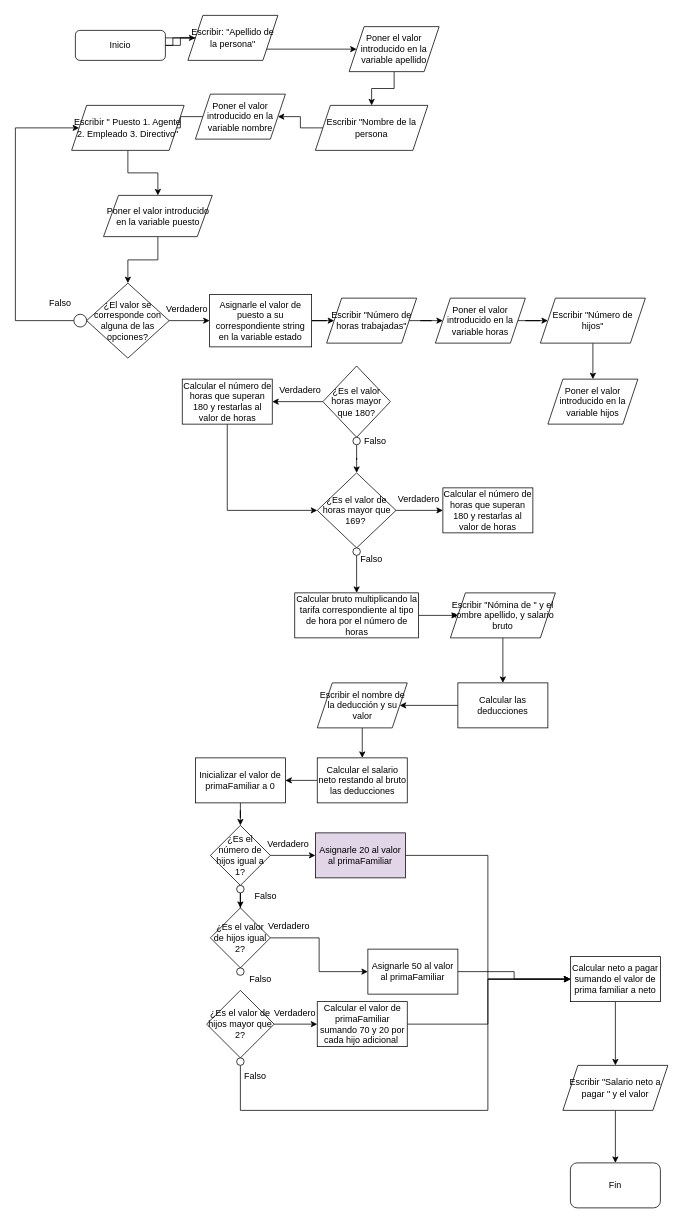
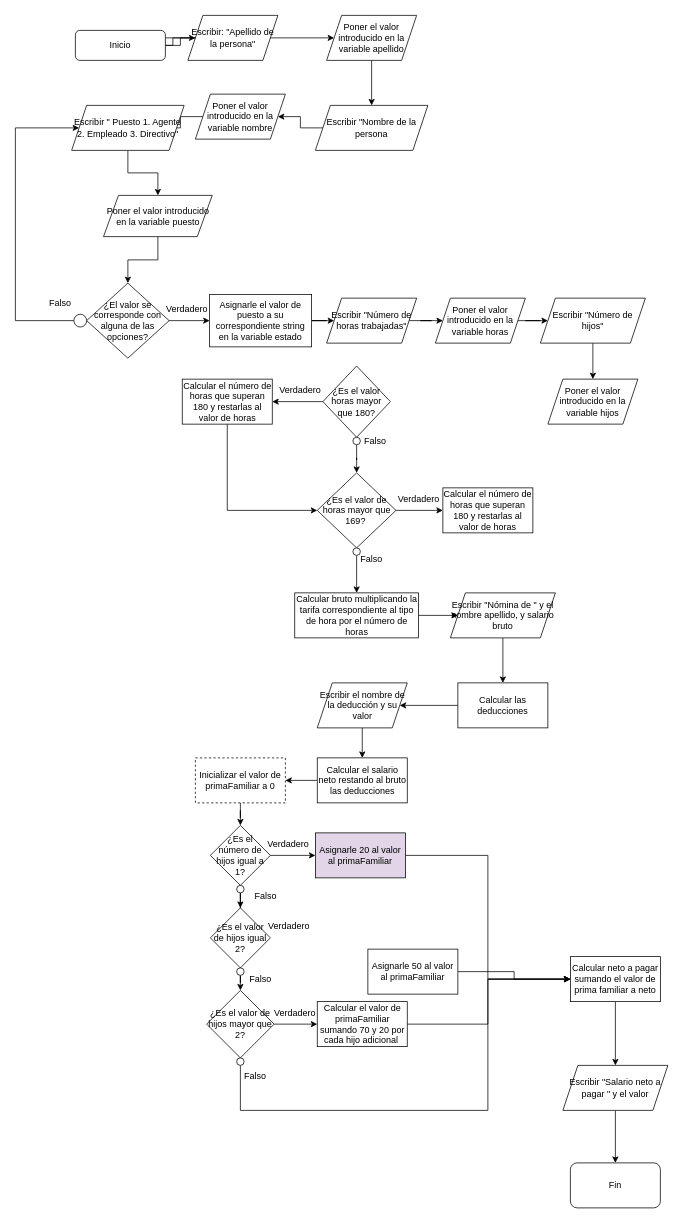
  <mxCell id="0" />
  <mxCell id="1" parent="0" />
  <mxCell id="2" value="" style="edgeStyle=orthogonalEdgeStyle;rounded=0;orthogonalLoop=1;jettySize=auto;html=1;" parent="1" source="20" target="4" edge="1"><mxGeometry relative="1" as="geometry" /></mxCell>
  <mxCell id="3" value="" style="edgeStyle=orthogonalEdgeStyle;rounded=0;orthogonalLoop=1;jettySize=auto;html=1;startArrow=none;" parent="1" source="20" target="6" edge="1"><mxGeometry relative="1" as="geometry"><Array as="points"><mxPoint x="300" y="50" /></Array></mxGeometry></mxCell>
  <mxCell id="4" value="Escribir: &quot;Apellido de la persona&quot;" style="shape=parallelogram;perimeter=parallelogramPerimeter;whiteSpace=wrap;html=1;fixedSize=1;" parent="1" vertex="1"><mxGeometry x="250" y="20" width="120" height="60" as="geometry" /></mxCell>
  <mxCell id="5" value="" style="edgeStyle=orthogonalEdgeStyle;rounded=0;orthogonalLoop=1;jettySize=auto;html=1;" parent="1" source="6" target="8" edge="1"><mxGeometry relative="1" as="geometry" /></mxCell>
- <mxCell id="6" value="Poner el valor introducido en la variable apellido" style="shape=parallelogram;perimeter=parallelogramPerimeter;whiteSpace=wrap;html=1;fixedSize=1;" parent="1" vertex="1"><mxGeometry x="465" y="35" width="120" height="60" as="geometry" /></mxCell>
+ <mxCell id="6" value="Poner el valor introducido en la variable apellido" style="shape=parallelogram;perimeter=parallelogramPerimeter;whiteSpace=wrap;html=1;fixedSize=1;" parent="1" vertex="1"><mxGeometry x="435" y="20" width="120" height="60" as="geometry" /></mxCell>
  <mxCell id="7" value="" style="edgeStyle=orthogonalEdgeStyle;rounded=0;orthogonalLoop=1;jettySize=auto;html=1;" parent="1" source="8" target="10" edge="1"><mxGeometry relative="1" as="geometry" /></mxCell>
  <mxCell id="8" value="Escribir &quot;Nombre de la persona" style="shape=parallelogram;perimeter=parallelogramPerimeter;whiteSpace=wrap;html=1;fixedSize=1;" parent="1" vertex="1"><mxGeometry x="420" y="140" width="150" height="60" as="geometry" /></mxCell>
  <mxCell id="9" value="" style="edgeStyle=orthogonalEdgeStyle;rounded=0;orthogonalLoop=1;jettySize=auto;html=1;" parent="1" source="10" target="12" edge="1"><mxGeometry relative="1" as="geometry" /></mxCell>
  <mxCell id="10" value="Poner el valor introducido en la variable nombre" style="shape=parallelogram;perimeter=parallelogramPerimeter;whiteSpace=wrap;html=1;fixedSize=1;" parent="1" vertex="1"><mxGeometry x="260" y="125" width="120" height="60" as="geometry" /></mxCell>
  <mxCell id="11" value="" style="edgeStyle=orthogonalEdgeStyle;rounded=0;orthogonalLoop=1;jettySize=auto;html=1;" parent="1" source="12" target="16" edge="1"><mxGeometry relative="1" as="geometry" /></mxCell>
  <mxCell id="12" value="Escribir &quot; Puesto 1. Agente 2. Empleado 3. Directivo&quot;" style="shape=parallelogram;perimeter=parallelogramPerimeter;whiteSpace=wrap;html=1;fixedSize=1;" parent="1" vertex="1"><mxGeometry x="95" y="140" width="150" height="60" as="geometry" /></mxCell>
  <mxCell id="13" value="" style="edgeStyle=orthogonalEdgeStyle;rounded=0;orthogonalLoop=1;jettySize=auto;html=1;" parent="1" source="14" target="43" edge="1"><mxGeometry relative="1" as="geometry" /></mxCell>
  <mxCell id="14" value="¿El valor se corresponde con alguna de las opciones?" style="rhombus;whiteSpace=wrap;html=1;" parent="1" vertex="1"><mxGeometry x="115" y="377" width="110" height="100" as="geometry" /></mxCell>
  <mxCell id="15" value="" style="edgeStyle=orthogonalEdgeStyle;rounded=0;orthogonalLoop=1;jettySize=auto;html=1;" parent="1" source="16" target="14" edge="1"><mxGeometry relative="1" as="geometry" /></mxCell>
  <mxCell id="16" value="Poner el valor introducido en la variable puesto" style="shape=parallelogram;perimeter=parallelogramPerimeter;whiteSpace=wrap;html=1;fixedSize=1;" parent="1" vertex="1"><mxGeometry x="137.5" y="260" width="145" height="55" as="geometry" /></mxCell>
  <mxCell id="17" style="edgeStyle=orthogonalEdgeStyle;rounded=0;orthogonalLoop=1;jettySize=auto;html=1;exitX=0;exitY=0.5;exitDx=0;exitDy=0;entryX=0;entryY=0.5;entryDx=0;entryDy=0;" parent="1" source="18" target="12" edge="1"><mxGeometry relative="1" as="geometry"><mxPoint x="10" y="180" as="targetPoint" /><Array as="points"><mxPoint x="20" y="427" /><mxPoint x="20" y="170" /></Array></mxGeometry></mxCell>
  <mxCell id="18" value="" style="ellipse;whiteSpace=wrap;html=1;aspect=fixed;" parent="1" vertex="1"><mxGeometry x="98" y="418.5" width="17" height="17" as="geometry" /></mxCell>
  <mxCell id="19" value="Falso" style="text;html=1;strokeColor=none;fillColor=none;align=center;verticalAlign=middle;whiteSpace=wrap;rounded=0;" parent="1" vertex="1"><mxGeometry x="50" y="388.5" width="60" height="30" as="geometry" /></mxCell>
  <mxCell id="20" value="Inicio" style="rounded=1;whiteSpace=wrap;html=1;fontSize=12;glass=0;strokeWidth=1;shadow=0;" parent="1" vertex="1"><mxGeometry x="100" y="40" width="120" height="40" as="geometry" /></mxCell>
  <mxCell id="21" value="" style="edgeStyle=orthogonalEdgeStyle;rounded=0;orthogonalLoop=1;jettySize=auto;html=1;endArrow=none;" parent="1" source="4" target="20" edge="1"><mxGeometry relative="1" as="geometry"><mxPoint x="260" y="50" as="sourcePoint" /><mxPoint x="160" y="160" as="targetPoint" /><Array as="points" /></mxGeometry></mxCell>
  <mxCell id="22" value="" style="edgeStyle=orthogonalEdgeStyle;rounded=0;orthogonalLoop=1;jettySize=auto;html=1;" parent="1" source="23" target="28" edge="1"><mxGeometry relative="1" as="geometry" /></mxCell>
  <mxCell id="23" value="Poner el valor introducido en la variable horas" style="shape=parallelogram;perimeter=parallelogramPerimeter;whiteSpace=wrap;html=1;fixedSize=1;" parent="1" vertex="1"><mxGeometry x="580" y="397" width="120" height="60" as="geometry" /></mxCell>
  <mxCell id="24" value="" style="edgeStyle=orthogonalEdgeStyle;rounded=0;orthogonalLoop=1;jettySize=auto;html=1;" parent="1" source="25" target="23" edge="1"><mxGeometry relative="1" as="geometry" /></mxCell>
  <mxCell id="25" value="Escribir &quot;Número de horas trabajadas&quot;" style="shape=parallelogram;perimeter=parallelogramPerimeter;whiteSpace=wrap;html=1;fixedSize=1;" parent="1" vertex="1"><mxGeometry x="435" y="397" width="120" height="60" as="geometry" /></mxCell>
  <mxCell id="26" value="Verdadero" style="text;html=1;strokeColor=none;fillColor=none;align=center;verticalAlign=middle;whiteSpace=wrap;rounded=0;" parent="1" vertex="1"><mxGeometry x="219" y="397" width="60" height="30" as="geometry" /></mxCell>
  <mxCell id="27" value="" style="edgeStyle=orthogonalEdgeStyle;rounded=0;orthogonalLoop=1;jettySize=auto;html=1;" parent="1" source="28" target="29" edge="1"><mxGeometry relative="1" as="geometry" /></mxCell>
  <mxCell id="28" value="Escribir &quot;Número de hijos&quot;" style="shape=parallelogram;perimeter=parallelogramPerimeter;whiteSpace=wrap;html=1;fixedSize=1;" parent="1" vertex="1"><mxGeometry x="720" y="397" width="140" height="60" as="geometry" /></mxCell>
  <mxCell id="29" value="Poner el valor introducido en la variable hijos" style="shape=parallelogram;perimeter=parallelogramPerimeter;whiteSpace=wrap;html=1;fixedSize=1;" parent="1" vertex="1"><mxGeometry x="730" y="505" width="120" height="60" as="geometry" /></mxCell>
  <mxCell id="30" value="" style="edgeStyle=orthogonalEdgeStyle;rounded=0;orthogonalLoop=1;jettySize=auto;html=1;" parent="1" source="31" target="33" edge="1"><mxGeometry relative="1" as="geometry" /></mxCell>
  <mxCell id="31" value="¿Es el valor horas mayor que 180?" style="rhombus;whiteSpace=wrap;html=1;" parent="1" vertex="1"><mxGeometry x="430" y="487.5" width="90" height="95" as="geometry" /></mxCell>
  <mxCell id="32" value="" style="edgeStyle=orthogonalEdgeStyle;rounded=0;orthogonalLoop=1;jettySize=auto;html=1;entryX=0;entryY=0.5;entryDx=0;entryDy=0;" parent="1" source="33" target="36" edge="1"><mxGeometry relative="1" as="geometry"><mxPoint x="302.5" y="675" as="targetPoint" /><Array as="points"><mxPoint x="303" y="680" /></Array></mxGeometry></mxCell>
  <mxCell id="33" value="Calcular el número de horas que superan 180 y restarlas al valor de horas" style="rounded=0;whiteSpace=wrap;html=1;" parent="1" vertex="1"><mxGeometry x="242.5" y="505" width="120" height="60" as="geometry" /></mxCell>
  <mxCell id="34" value="" style="edgeStyle=orthogonalEdgeStyle;rounded=0;orthogonalLoop=1;jettySize=auto;html=1;" parent="1" source="36" target="41" edge="1"><mxGeometry relative="1" as="geometry" /></mxCell>
  <mxCell id="35" value="" style="edgeStyle=orthogonalEdgeStyle;rounded=0;orthogonalLoop=1;jettySize=auto;html=1;startArrow=none;" parent="1" source="89" target="45" edge="1"><mxGeometry relative="1" as="geometry" /></mxCell>
  <mxCell id="36" value="¿Es el valor de horas mayor que 169?&amp;nbsp;" style="rhombus;whiteSpace=wrap;html=1;" parent="1" vertex="1"><mxGeometry x="422.5" y="630" width="105" height="100" as="geometry" /></mxCell>
  <mxCell id="37" value="" style="edgeStyle=orthogonalEdgeStyle;rounded=0;orthogonalLoop=1;jettySize=auto;html=1;" parent="1" source="38" target="36" edge="1"><mxGeometry relative="1" as="geometry" /></mxCell>
  <mxCell id="38" value="" style="ellipse;whiteSpace=wrap;html=1;aspect=fixed;" parent="1" vertex="1"><mxGeometry x="470" y="582.5" width="10" height="10" as="geometry" /></mxCell>
  <mxCell id="39" value="Falso" style="text;html=1;strokeColor=none;fillColor=none;align=center;verticalAlign=middle;whiteSpace=wrap;rounded=0;" parent="1" vertex="1"><mxGeometry x="470" y="572.5" width="60" height="30" as="geometry" /></mxCell>
  <mxCell id="40" value="Verdadero" style="text;html=1;strokeColor=none;fillColor=none;align=center;verticalAlign=middle;whiteSpace=wrap;rounded=0;" parent="1" vertex="1"><mxGeometry x="370" y="505" width="60" height="30" as="geometry" /></mxCell>
  <mxCell id="41" value="Calcular el número de horas que superan 180 y restarlas al valor de horas" style="rounded=0;whiteSpace=wrap;html=1;" parent="1" vertex="1"><mxGeometry x="590" y="650" width="120" height="60" as="geometry" /></mxCell>
  <mxCell id="42" value="" style="edgeStyle=orthogonalEdgeStyle;rounded=0;orthogonalLoop=1;jettySize=auto;html=1;" parent="1" source="43" target="25" edge="1"><mxGeometry relative="1" as="geometry" /></mxCell>
  <mxCell id="43" value="Asignarle el valor de puesto a su correspondiente string en la variable estado" style="rounded=0;whiteSpace=wrap;html=1;" parent="1" vertex="1"><mxGeometry x="279" y="392" width="136" height="70" as="geometry" /></mxCell>
  <mxCell id="44" value="" style="edgeStyle=orthogonalEdgeStyle;rounded=0;orthogonalLoop=1;jettySize=auto;html=1;" parent="1" source="45" target="49" edge="1"><mxGeometry relative="1" as="geometry" /></mxCell>
  <mxCell id="45" value="Calcular bruto multiplicando la tarifa correspondiente al tipo de hora por el número de horas" style="rounded=0;whiteSpace=wrap;html=1;" parent="1" vertex="1"><mxGeometry x="392.5" y="790" width="165" height="60" as="geometry" /></mxCell>
  <mxCell id="46" value="Verdadero" style="text;html=1;strokeColor=none;fillColor=none;align=center;verticalAlign=middle;whiteSpace=wrap;rounded=0;" parent="1" vertex="1"><mxGeometry x="527.5" y="650" width="60" height="30" as="geometry" /></mxCell>
  <mxCell id="47" value="Falso" style="text;html=1;strokeColor=none;fillColor=none;align=center;verticalAlign=middle;whiteSpace=wrap;rounded=0;" parent="1" vertex="1"><mxGeometry x="465" y="730" width="60" height="30" as="geometry" /></mxCell>
  <mxCell id="48" value="" style="edgeStyle=orthogonalEdgeStyle;rounded=0;orthogonalLoop=1;jettySize=auto;html=1;" parent="1" source="49" target="51" edge="1"><mxGeometry relative="1" as="geometry" /></mxCell>
  <mxCell id="49" value="Escribir &quot;Nómina de &quot; y el nombre apellido, y salario bruto" style="shape=parallelogram;perimeter=parallelogramPerimeter;whiteSpace=wrap;html=1;fixedSize=1;" parent="1" vertex="1"><mxGeometry x="600" y="790" width="140" height="60" as="geometry" /></mxCell>
  <mxCell id="50" value="" style="edgeStyle=orthogonalEdgeStyle;rounded=0;orthogonalLoop=1;jettySize=auto;html=1;" parent="1" source="51" target="53" edge="1"><mxGeometry relative="1" as="geometry" /></mxCell>
  <mxCell id="51" value="Calcular las deducciones" style="rounded=0;whiteSpace=wrap;html=1;" parent="1" vertex="1"><mxGeometry x="610" y="910" width="120" height="60" as="geometry" /></mxCell>
  <mxCell id="52" value="" style="edgeStyle=orthogonalEdgeStyle;rounded=0;orthogonalLoop=1;jettySize=auto;html=1;" parent="1" source="53" target="58" edge="1"><mxGeometry relative="1" as="geometry" /></mxCell>
  <mxCell id="53" value="Escribir el nombre de la deducción y su valor" style="shape=parallelogram;perimeter=parallelogramPerimeter;whiteSpace=wrap;html=1;fixedSize=1;" parent="1" vertex="1"><mxGeometry x="422.5" y="910" width="120" height="60" as="geometry" /></mxCell>
  <mxCell id="54" value="" style="edgeStyle=orthogonalEdgeStyle;rounded=0;orthogonalLoop=1;jettySize=auto;html=1;startArrow=none;" parent="1" source="86" target="65" edge="1"><mxGeometry relative="1" as="geometry" /></mxCell>
  <mxCell id="55" value="" style="edgeStyle=orthogonalEdgeStyle;rounded=0;orthogonalLoop=1;jettySize=auto;html=1;" parent="1" source="56" target="62" edge="1"><mxGeometry relative="1" as="geometry" /></mxCell>
  <mxCell id="56" value="¿Es el número de hijos igual a 1?" style="rhombus;whiteSpace=wrap;html=1;" parent="1" vertex="1"><mxGeometry x="280" y="1100" width="80" height="80" as="geometry" /></mxCell>
  <mxCell id="57" value="" style="edgeStyle=orthogonalEdgeStyle;rounded=0;orthogonalLoop=1;jettySize=auto;html=1;" parent="1" source="58" target="60" edge="1"><mxGeometry relative="1" as="geometry" /></mxCell>
  <mxCell id="58" value="Calcular el salario neto restando al bruto las deducciones" style="rounded=0;whiteSpace=wrap;html=1;" parent="1" vertex="1"><mxGeometry x="422.5" y="1010" width="120" height="60" as="geometry" /></mxCell>
  <mxCell id="59" value="" style="edgeStyle=orthogonalEdgeStyle;rounded=0;orthogonalLoop=1;jettySize=auto;html=1;" parent="1" source="60" target="56" edge="1"><mxGeometry relative="1" as="geometry" /></mxCell>
- <mxCell id="60" value="Inicializar el valor de primaFamiliar a 0" style="rounded=0;whiteSpace=wrap;html=1;" parent="1" vertex="1"><mxGeometry x="260" y="1010" width="120" height="60" as="geometry" /></mxCell>
+ <mxCell id="60" value="Inicializar el valor de primaFamiliar a 0" style="rounded=0;whiteSpace=wrap;html=1;dashed=1;" parent="1" vertex="1"><mxGeometry x="260" y="1010" width="120" height="60" as="geometry" /></mxCell>
  <mxCell id="61" value="" style="edgeStyle=orthogonalEdgeStyle;rounded=0;orthogonalLoop=1;jettySize=auto;html=1;entryX=0;entryY=0.5;entryDx=0;entryDy=0;" parent="1" source="62" target="76" edge="1"><mxGeometry relative="1" as="geometry"><mxPoint x="680" y="1250" as="targetPoint" /><Array as="points"><mxPoint x="650" y="1140" /><mxPoint x="650" y="1305" /></Array></mxGeometry></mxCell>
  <mxCell id="62" value="Asignarle 20 al valor al primaFamiliar" style="rounded=0;whiteSpace=wrap;html=1;fillColor=#e1d5e7;" parent="1" vertex="1"><mxGeometry x="420" y="1110" width="120" height="60" as="geometry" /></mxCell>
- <mxCell id="63" value="" style="edgeStyle=orthogonalEdgeStyle;rounded=0;orthogonalLoop=1;jettySize=auto;html=1;" parent="1" source="65" target="67" edge="1"><mxGeometry relative="1" as="geometry" /></mxCell>
+ <mxCell id="64" value="" style="edgeStyle=orthogonalEdgeStyle;rounded=0;orthogonalLoop=1;jettySize=auto;html=1;" parent="1" source="65" target="70" edge="1"><mxGeometry relative="1" as="geometry" /></mxCell>
  <mxCell id="65" value="¿Es el valor de hijos igual 2?" style="rhombus;whiteSpace=wrap;html=1;" parent="1" vertex="1"><mxGeometry x="280" y="1210" width="80" height="80" as="geometry" /></mxCell>
  <mxCell id="66" value="" style="edgeStyle=orthogonalEdgeStyle;rounded=0;orthogonalLoop=1;jettySize=auto;html=1;" parent="1" source="67" target="76" edge="1"><mxGeometry relative="1" as="geometry" /></mxCell>
  <mxCell id="67" value="Asignarle 50 al valor al primaFamiliar" style="rounded=0;whiteSpace=wrap;html=1;" parent="1" vertex="1"><mxGeometry x="490" y="1265" width="120" height="60" as="geometry" /></mxCell>
  <mxCell id="68" value="" style="edgeStyle=orthogonalEdgeStyle;rounded=0;orthogonalLoop=1;jettySize=auto;html=1;" parent="1" source="70" target="72" edge="1"><mxGeometry relative="1" as="geometry" /></mxCell>
  <mxCell id="69" value="" style="edgeStyle=orthogonalEdgeStyle;rounded=0;orthogonalLoop=1;jettySize=auto;html=1;entryX=0;entryY=0.5;entryDx=0;entryDy=0;startArrow=none;" parent="1" source="88" target="76" edge="1"><mxGeometry relative="1" as="geometry"><mxPoint x="760" y="1250" as="targetPoint" /><Array as="points"><mxPoint x="320" y="1480" /><mxPoint x="650" y="1480" /><mxPoint x="650" y="1305" /></Array></mxGeometry></mxCell>
  <mxCell id="70" value="¿Es el valor de hijos mayor que 2?" style="rhombus;whiteSpace=wrap;html=1;" parent="1" vertex="1"><mxGeometry x="275" y="1320" width="90" height="90" as="geometry" /></mxCell>
  <mxCell id="71" value="" style="edgeStyle=orthogonalEdgeStyle;rounded=0;orthogonalLoop=1;jettySize=auto;html=1;entryX=0;entryY=0.5;entryDx=0;entryDy=0;" parent="1" source="72" target="76" edge="1"><mxGeometry relative="1" as="geometry"><mxPoint x="682.5" y="1365" as="targetPoint" /><Array as="points"><mxPoint x="650" y="1365" /><mxPoint x="650" y="1305" /></Array></mxGeometry></mxCell>
  <mxCell id="72" value="Calcular el valor de primaFamiliar sumando 70 y 20 por cada hijo adicional&amp;nbsp;" style="rounded=0;whiteSpace=wrap;html=1;" parent="1" vertex="1"><mxGeometry x="422.5" y="1335" width="120" height="60" as="geometry" /></mxCell>
  <mxCell id="73" value="Falso" style="text;html=1;strokeColor=none;fillColor=none;align=center;verticalAlign=middle;whiteSpace=wrap;rounded=0;" parent="1" vertex="1"><mxGeometry x="317" y="1290" width="60" height="30" as="geometry" /></mxCell>
  <mxCell id="74" value="Falso" style="text;html=1;strokeColor=none;fillColor=none;align=center;verticalAlign=middle;whiteSpace=wrap;rounded=0;" parent="1" vertex="1"><mxGeometry x="324" y="1180" width="60" height="30" as="geometry" /></mxCell>
  <mxCell id="75" value="" style="edgeStyle=orthogonalEdgeStyle;rounded=0;orthogonalLoop=1;jettySize=auto;html=1;" parent="1" source="76" target="78" edge="1"><mxGeometry relative="1" as="geometry" /></mxCell>
  <mxCell id="76" value="Calcular neto a pagar sumando el valor de prima familiar a neto" style="rounded=0;whiteSpace=wrap;html=1;" parent="1" vertex="1"><mxGeometry x="760" y="1275" width="120" height="60" as="geometry" /></mxCell>
  <mxCell id="77" value="" style="edgeStyle=orthogonalEdgeStyle;rounded=0;orthogonalLoop=1;jettySize=auto;html=1;" parent="1" source="78" target="83" edge="1"><mxGeometry relative="1" as="geometry" /></mxCell>
  <mxCell id="78" value="Escribir &quot;Salario neto a pagar &quot; y el valor" style="shape=parallelogram;perimeter=parallelogramPerimeter;whiteSpace=wrap;html=1;fixedSize=1;" parent="1" vertex="1"><mxGeometry x="750" y="1420" width="140" height="60" as="geometry" /></mxCell>
  <mxCell id="79" value="Verdadero" style="text;html=1;strokeColor=none;fillColor=none;align=center;verticalAlign=middle;whiteSpace=wrap;rounded=0;" parent="1" vertex="1"><mxGeometry x="354" y="1110" width="60" height="30" as="geometry" /></mxCell>
  <mxCell id="80" value="Verdadero" style="text;html=1;strokeColor=none;fillColor=none;align=center;verticalAlign=middle;whiteSpace=wrap;rounded=0;" parent="1" vertex="1"><mxGeometry x="355" y="1220" width="60" height="30" as="geometry" /></mxCell>
  <mxCell id="81" value="Verdadero" style="text;html=1;strokeColor=none;fillColor=none;align=center;verticalAlign=middle;whiteSpace=wrap;rounded=0;" parent="1" vertex="1"><mxGeometry x="362.5" y="1335" width="60" height="30" as="geometry" /></mxCell>
  <mxCell id="82" value="Falso" style="text;html=1;strokeColor=none;fillColor=none;align=center;verticalAlign=middle;whiteSpace=wrap;rounded=0;" parent="1" vertex="1"><mxGeometry x="310" y="1420" width="60" height="30" as="geometry" /></mxCell>
  <mxCell id="83" value="Fin" style="rounded=1;whiteSpace=wrap;html=1;" parent="1" vertex="1"><mxGeometry x="760" y="1550" width="120" height="60" as="geometry" /></mxCell>
  <mxCell id="84" style="edgeStyle=orthogonalEdgeStyle;rounded=0;orthogonalLoop=1;jettySize=auto;html=1;exitX=0.5;exitY=1;exitDx=0;exitDy=0;" parent="1" source="82" target="82" edge="1"><mxGeometry relative="1" as="geometry" /></mxCell>
  <mxCell id="85" value="" style="ellipse;whiteSpace=wrap;html=1;aspect=fixed;" parent="1" vertex="1"><mxGeometry x="315" y="1290" width="10" height="10" as="geometry" /></mxCell>
  <mxCell id="86" value="" style="ellipse;whiteSpace=wrap;html=1;aspect=fixed;" parent="1" vertex="1"><mxGeometry x="315" y="1180" width="10" height="10" as="geometry" /></mxCell>
  <mxCell id="87" value="" style="edgeStyle=orthogonalEdgeStyle;rounded=0;orthogonalLoop=1;jettySize=auto;html=1;endArrow=none;" parent="1" source="56" target="86" edge="1"><mxGeometry relative="1" as="geometry"><mxPoint x="320" y="1180" as="sourcePoint" /><mxPoint x="320" y="1210" as="targetPoint" /><Array as="points"><mxPoint x="320" y="1185" /><mxPoint x="320" y="1185" /></Array></mxGeometry></mxCell>
  <mxCell id="88" value="" style="ellipse;whiteSpace=wrap;html=1;aspect=fixed;" parent="1" vertex="1"><mxGeometry x="315" y="1410" width="10" height="10" as="geometry" /></mxCell>
  <mxCell id="89" value="" style="ellipse;whiteSpace=wrap;html=1;aspect=fixed;" vertex="1" parent="1"><mxGeometry x="470" y="730" width="10" height="10" as="geometry" /></mxCell>
  <mxCell id="90" value="" style="edgeStyle=orthogonalEdgeStyle;rounded=0;orthogonalLoop=1;jettySize=auto;html=1;endArrow=none;" edge="1" parent="1" source="36" target="89"><mxGeometry relative="1" as="geometry"><mxPoint x="475" y="730" as="sourcePoint" /><mxPoint x="475" y="790" as="targetPoint" /><Array as="points"><mxPoint x="475" y="740" /><mxPoint x="475" y="740" /></Array></mxGeometry></mxCell>
